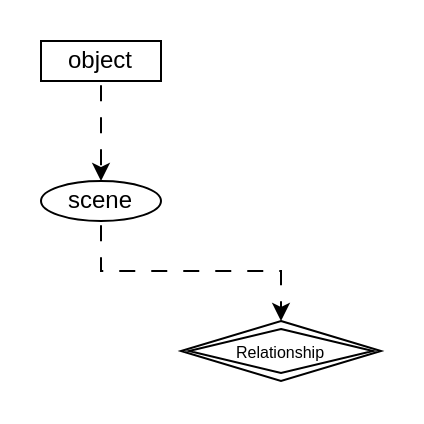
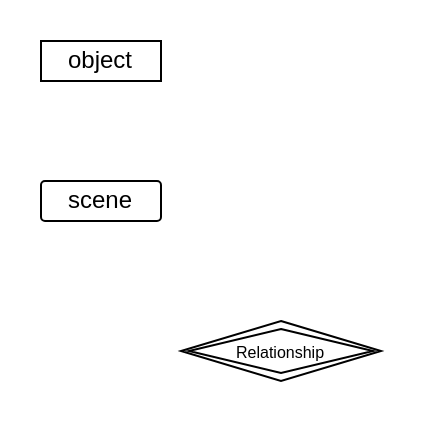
  <mxCell id="0" />
  <mxCell id="1" parent="0" />
  <mxCell id="2" value="" style="group" vertex="1" connectable="0" parent="1"><mxGeometry x="20" y="20" width="170" height="170" as="geometry" /></mxCell>
  <mxCell id="3" value="&lt;div&gt;object&lt;/div&gt;" style="arcSize=10;whiteSpace=wrap;html=1;align=center;rounded=0;" vertex="1" parent="2"><mxGeometry width="60" height="20" as="geometry" /></mxCell>
- <mxCell id="4" value="scene" style="ellipse;arcSize=10;whiteSpace=wrap;html=1;align=center;" vertex="1" parent="2"><mxGeometry y="70" width="60" height="20" as="geometry" /></mxCell>
- <mxCell id="5" style="edgeStyle=orthogonalEdgeStyle;rounded=0;orthogonalLoop=1;jettySize=auto;html=1;exitX=0.5;exitY=1;exitDx=0;exitDy=0;entryX=0.5;entryY=0;entryDx=0;entryDy=0;flowAnimation=1;" edge="1" parent="2" source="3" target="4"><mxGeometry relative="1" as="geometry"><Array as="points"><mxPoint x="30" y="60" /></Array></mxGeometry></mxCell>
+ <mxCell id="4" value="scene" style="rounded=1;arcSize=10;whiteSpace=wrap;html=1;align=center;" vertex="1" parent="2"><mxGeometry y="70" width="60" height="20" as="geometry" /></mxCell>
  <mxCell id="6" value="&lt;font style=&quot;font-size: 8px;&quot;&gt;Relationship&lt;/font&gt;" style="shape=rhombus;double=1;perimeter=rhombusPerimeter;whiteSpace=wrap;html=1;align=center;" vertex="1" parent="2"><mxGeometry x="70" y="140" width="100" height="30" as="geometry" /></mxCell>
- <mxCell id="7" style="edgeStyle=orthogonalEdgeStyle;rounded=0;orthogonalLoop=1;jettySize=auto;html=1;exitX=0.5;exitY=1;exitDx=0;exitDy=0;entryX=0.5;entryY=0;entryDx=0;entryDy=0;noJump=0;flowAnimation=1;" edge="1" parent="2" source="4" target="6"><mxGeometry relative="1" as="geometry" /></mxCell>
